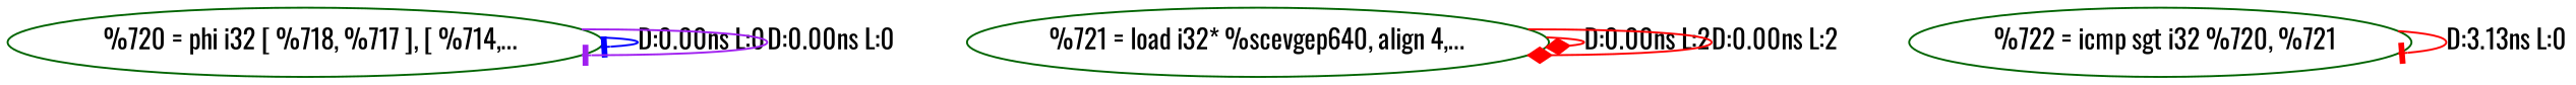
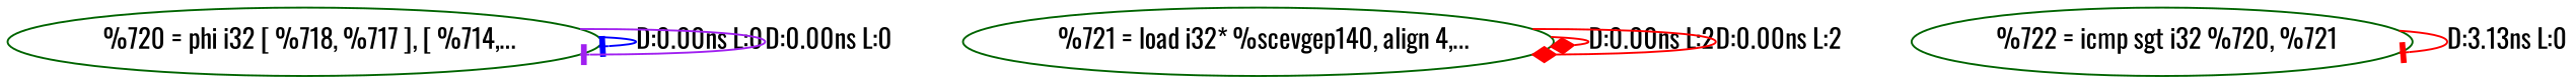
  digraph {
    fontname=Oswald
    node [color=darkgreen fontname=Oswald]
    edge [arrowhead=tee color=red fontname=Oswald]
    n1 [label="  %720 = phi i32 [ %718, %717 ], [ %714,..."]
-   n2 [label="%721 = load i32* %scevgep640, align 4,..."]
+   n2 [label="  %721 = load i32* %scevgep140, align 4,..."]
    n3 [label="  %722 = icmp sgt i32 %720, %721"]
    n1 -> n1 [color=blue label="D:0.00ns L:0"]
    n1 -> n1 [color=purple label="D:0.00ns L:0"]
    n2 -> n2 [arrowhead=diamond label="D:0.00ns L:2"]
    n2 -> n2 [arrowhead=diamond label="D:0.00ns L:2"]
    n3 -> n3 [label="D:3.13ns L:0"]
  }
